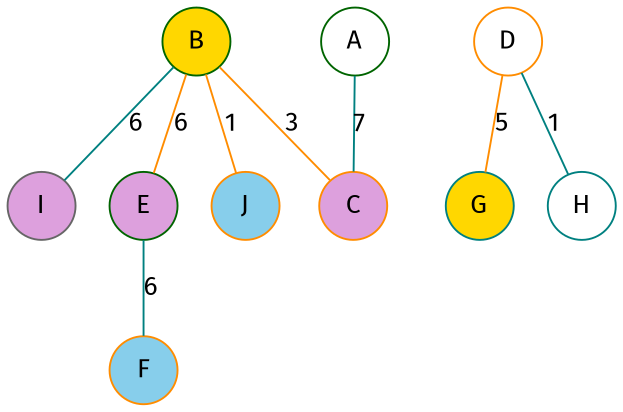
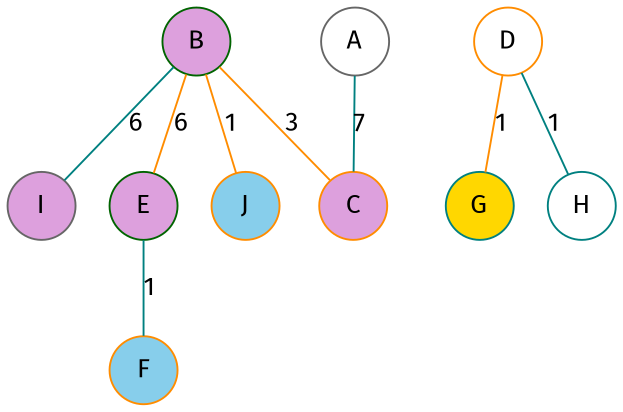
  graph {
    fontname="Fira Sans"
    node [color=darkorange fillcolor=plum fontname="Fira Sans" shape=circle style=filled]
    edge [color=darkorange fontname="Fira Sans"]
-   B [color=darkgreen fillcolor=gold]
+   B [color=darkgreen]
    J [fillcolor=skyblue]
    E [color=darkgreen]
    C
    I [color=gray40]
    F [fillcolor=skyblue]
    D [fillcolor=white]
    G [color=teal fillcolor=gold]
    H [color=teal fillcolor=white]
-   A [color=darkgreen fillcolor=white]
+   A [color=gray40 fillcolor=white]
    B -- J [label=1]
    B -- E [label=6]
    B -- C [label=3]
    B -- I [color=teal label=6]
-   E -- F [color=teal label=6]
-   D -- G [label=5]
+   E -- F [color=teal label=1]
+   D -- G [label=1]
    D -- H [color=teal label=1]
    A -- C [color=teal label=7]
  }
